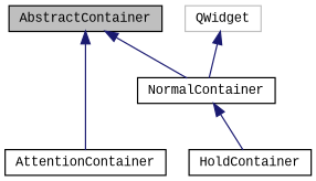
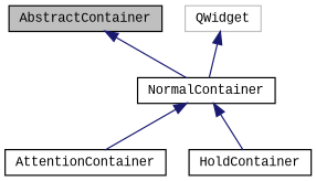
  digraph {
    fontname="Liberation Mono"
    node [color=black fillcolor=white fontname="Liberation Mono" fontsize=10 shape=record style=filled]
    edge [color=midnightblue dir=back fontname="Liberation Mono" fontsize=10 labelfontname=Helvetica labelfontsize=10 style=solid]
    n1 [fillcolor=grey75 fontcolor=black height=0.2 label=AbstractContainer width=0.4]
    n2 [height=0.2 label=AttentionContainer width=0.4]
    n3 [height=0.2 label=NormalContainer width=0.4]
    n4 [height=0.2 label=HoldContainer width=0.4]
    n5 [color=grey75 height=0.2 label=QWidget width=0.4]
-   n1 -> n2
+   n3 -> n2
    n1 -> n3
    n3 -> n4
    n5 -> n3
  }
